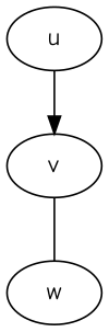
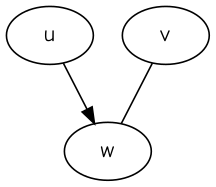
  digraph {
    fontname="Comic Neue"
    node [fontname="Comic Neue"]
    edge [fontname="Comic Neue"]
    u
    v
    w
-   u -> v
+   u -> w
    v -> w [color=black dir=none]
  }
